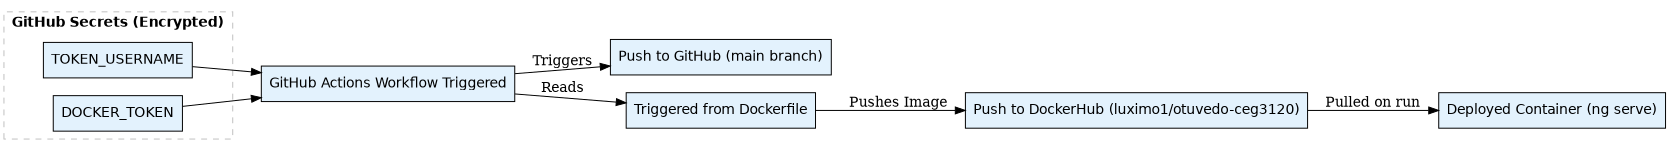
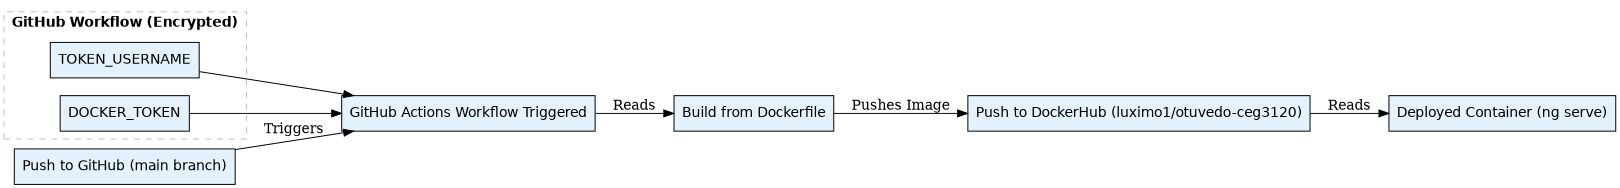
  digraph {
    rankdir=LR
    node [fillcolor="#e3f2fd" fontname=Helvetica shape=box style=filled]
    n1 [label=TOKEN_USERNAME]
    n2 [label=DOCKER_TOKEN]
    n3 [label="GitHub Actions Workflow Triggered"]
    n4 [label="Push to GitHub (main branch)"]
-   n5 [label="Triggered from Dockerfile"]
+   n5 [label="Build from Dockerfile"]
    n6 [label="Push to DockerHub (luximo1/otuvedo-ceg3120)"]
    n7 [label="Deployed Container (ng serve)"]
    subgraph cluster_1 {
      color=gray
      fontname="Helvetica-Bold"
-     label="GitHub Secrets (Encrypted)"
+     label="GitHub Workflow (Encrypted)"
      style=dashed
      n1
      n2
    }
    n1 -> n3
    n2 -> n3
    n3 -> n5 [label=Reads]
-   n3 -> n4 [label=Triggers]
+   n4 -> n3 [label=Triggers]
    n5 -> n6 [label="Pushes Image"]
-   n6 -> n7 [label="Pulled on run"]
+   n6 -> n7 [label=Reads]
  }
